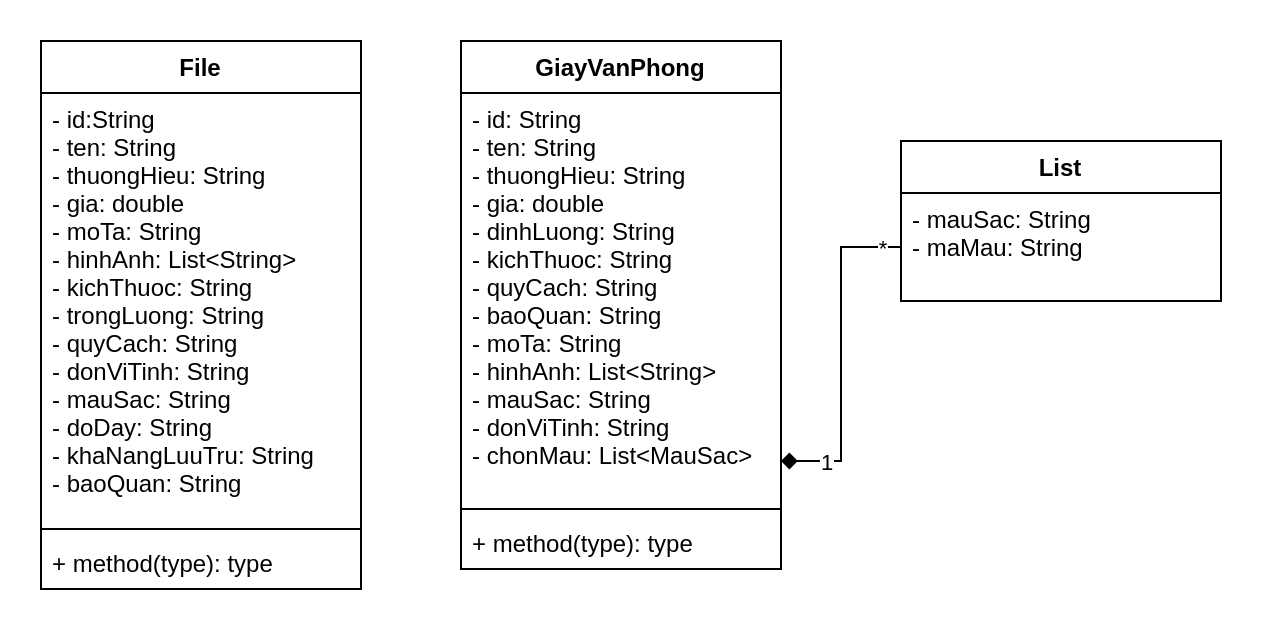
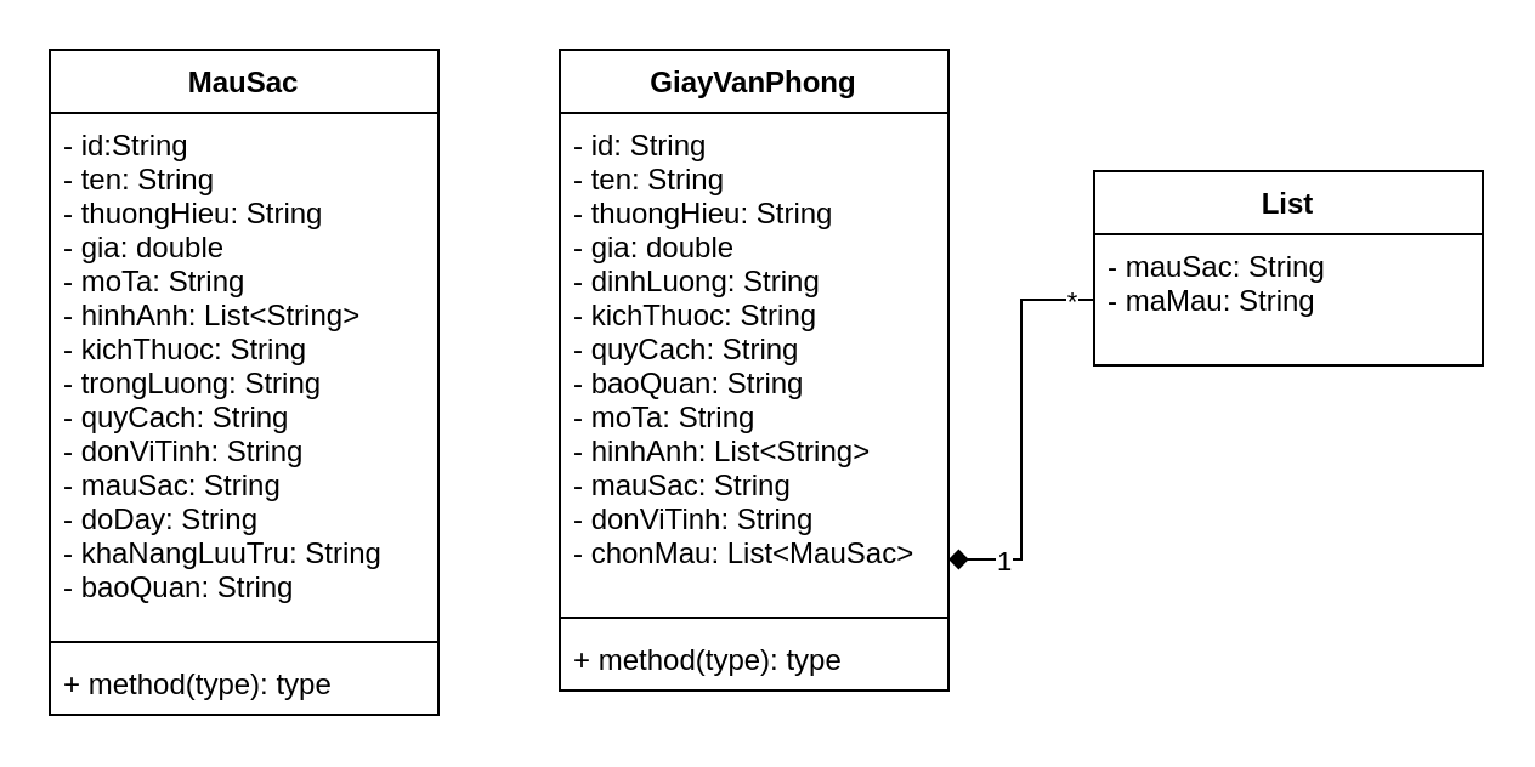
  <mxCell id="0" />
  <mxCell id="1" parent="0" />
  <mxCell id="2" value="GiayVanPhong" style="swimlane;fontStyle=1;align=center;verticalAlign=top;childLayout=stackLayout;horizontal=1;startSize=26;horizontalStack=0;resizeParent=1;resizeParentMax=0;resizeLast=0;collapsible=1;marginBottom=0;" vertex="1" parent="1"><mxGeometry x="230" y="20" width="160" height="264" as="geometry" /></mxCell>
  <mxCell id="3" value="- id: String&#10;- ten: String&#10;- thuongHieu: String&#10;- gia: double&#10;- dinhLuong: String&#10;- kichThuoc: String&#10;- quyCach: String&#10;- baoQuan: String&#10;- moTa: String&#10;- hinhAnh: List&lt;String&gt;&#10;- mauSac: String&#10;- donViTinh: String&#10;- chonMau: List&lt;MauSac&gt;" style="text;strokeColor=none;fillColor=none;align=left;verticalAlign=top;spacingLeft=4;spacingRight=4;overflow=hidden;rotatable=0;points=[[0,0.5],[1,0.5]];portConstraint=eastwest;" vertex="1" parent="2"><mxGeometry y="26" width="160" height="204" as="geometry" /></mxCell>
  <mxCell id="4" value="" style="line;strokeWidth=1;fillColor=none;align=left;verticalAlign=middle;spacingTop=-1;spacingLeft=3;spacingRight=3;rotatable=0;labelPosition=right;points=[];portConstraint=eastwest;" vertex="1" parent="2"><mxGeometry y="230" width="160" height="8" as="geometry" /></mxCell>
  <mxCell id="5" value="+ method(type): type" style="text;strokeColor=none;fillColor=none;align=left;verticalAlign=top;spacingLeft=4;spacingRight=4;overflow=hidden;rotatable=0;points=[[0,0.5],[1,0.5]];portConstraint=eastwest;" vertex="1" parent="2"><mxGeometry y="238" width="160" height="26" as="geometry" /></mxCell>
  <mxCell id="6" value="List" style="swimlane;fontStyle=1;align=center;verticalAlign=top;childLayout=stackLayout;horizontal=1;startSize=26;horizontalStack=0;resizeParent=1;resizeParentMax=0;resizeLast=0;collapsible=1;marginBottom=0;" vertex="1" parent="1"><mxGeometry x="450" y="70" width="160" height="80" as="geometry" /></mxCell>
  <mxCell id="7" value="- mauSac: String&#10;- maMau: String" style="text;strokeColor=none;fillColor=none;align=left;verticalAlign=top;spacingLeft=4;spacingRight=4;overflow=hidden;rotatable=0;points=[[0,0.5],[1,0.5]];portConstraint=eastwest;" vertex="1" parent="6"><mxGeometry y="26" width="160" height="54" as="geometry" /></mxCell>
  <mxCell id="8" style="edgeStyle=orthogonalEdgeStyle;rounded=0;orthogonalLoop=1;jettySize=auto;html=1;exitX=0;exitY=0.5;exitDx=0;exitDy=0;entryX=1;entryY=0.902;entryDx=0;entryDy=0;entryPerimeter=0;startArrow=none;startFill=0;endArrow=diamond;endFill=1;" edge="1" parent="1" source="7" target="3"><mxGeometry relative="1" as="geometry" /></mxCell>
  <mxCell id="9" value="1" style="edgeLabel;html=1;align=center;verticalAlign=middle;resizable=0;points=[];" vertex="1" connectable="0" parent="8"><mxGeometry x="0.739" relative="1" as="geometry"><mxPoint as="offset" /></mxGeometry></mxCell>
  <mxCell id="10" value="*" style="edgeLabel;html=1;align=center;verticalAlign=middle;resizable=0;points=[];" vertex="1" connectable="0" parent="8"><mxGeometry x="-0.878" relative="1" as="geometry"><mxPoint as="offset" /></mxGeometry></mxCell>
- <mxCell id="11" value="File" style="swimlane;fontStyle=1;align=center;verticalAlign=top;childLayout=stackLayout;horizontal=1;startSize=26;horizontalStack=0;resizeParent=1;resizeParentMax=0;resizeLast=0;collapsible=1;marginBottom=0;" vertex="1" parent="1"><mxGeometry x="20" y="20" width="160" height="274" as="geometry" /></mxCell>
+ <mxCell id="11" value="MauSac" style="swimlane;fontStyle=1;align=center;verticalAlign=top;childLayout=stackLayout;horizontal=1;startSize=26;horizontalStack=0;resizeParent=1;resizeParentMax=0;resizeLast=0;collapsible=1;marginBottom=0;" vertex="1" parent="1"><mxGeometry x="20" y="20" width="160" height="274" as="geometry" /></mxCell>
  <mxCell id="12" value="- id:String&#10;- ten: String&#10;- thuongHieu: String&#10;- gia: double&#10;- moTa: String&#10;- hinhAnh: List&lt;String&gt;&#10;- kichThuoc: String&#10;- trongLuong: String&#10;- quyCach: String&#10;- donViTinh: String&#10;- mauSac: String&#10;- doDay: String&#10;- khaNangLuuTru: String&#10;- baoQuan: String" style="text;strokeColor=none;fillColor=none;align=left;verticalAlign=top;spacingLeft=4;spacingRight=4;overflow=hidden;rotatable=0;points=[[0,0.5],[1,0.5]];portConstraint=eastwest;" vertex="1" parent="11"><mxGeometry y="26" width="160" height="214" as="geometry" /></mxCell>
  <mxCell id="13" value="" style="line;strokeWidth=1;fillColor=none;align=left;verticalAlign=middle;spacingTop=-1;spacingLeft=3;spacingRight=3;rotatable=0;labelPosition=right;points=[];portConstraint=eastwest;" vertex="1" parent="11"><mxGeometry y="240" width="160" height="8" as="geometry" /></mxCell>
  <mxCell id="14" value="+ method(type): type" style="text;strokeColor=none;fillColor=none;align=left;verticalAlign=top;spacingLeft=4;spacingRight=4;overflow=hidden;rotatable=0;points=[[0,0.5],[1,0.5]];portConstraint=eastwest;" vertex="1" parent="11"><mxGeometry y="248" width="160" height="26" as="geometry" /></mxCell>
